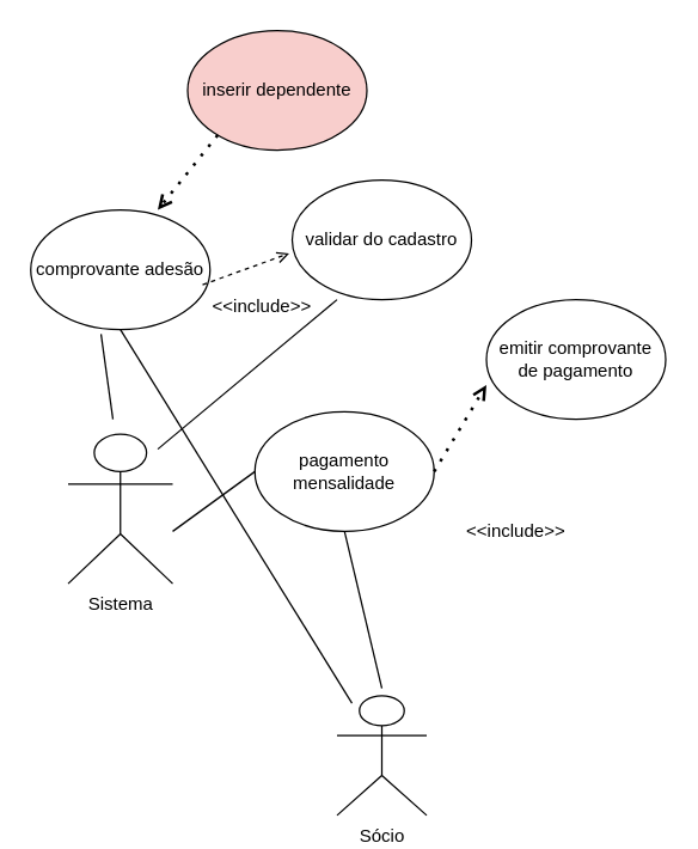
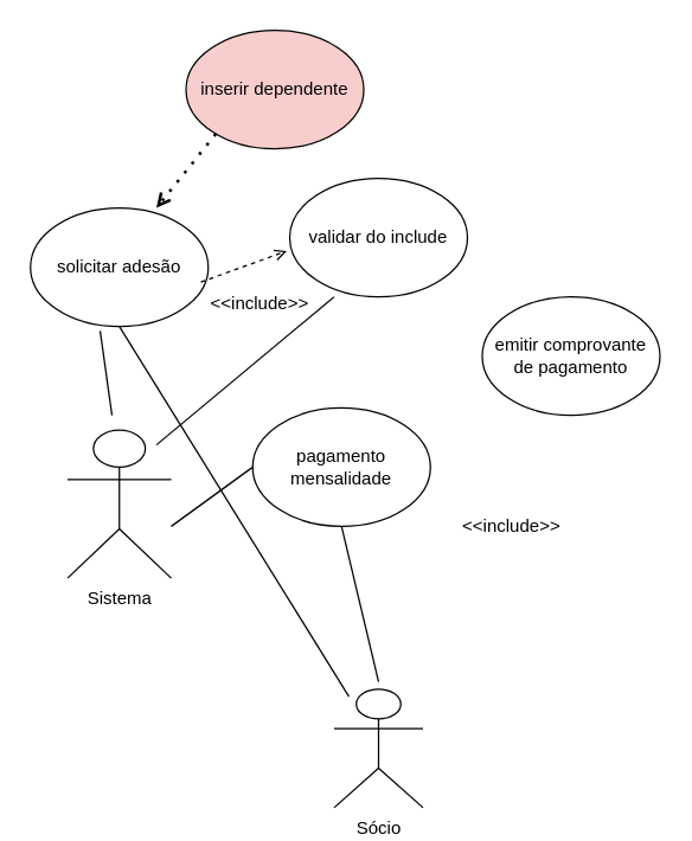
  <mxCell id="0" />
  <mxCell id="1" parent="0" />
  <mxCell id="2" value="&lt;font style=&quot;vertical-align: inherit;&quot;&gt;&lt;font style=&quot;vertical-align: inherit;&quot;&gt;Sistema&lt;/font&gt;&lt;/font&gt;" style="shape=umlActor;verticalLabelPosition=bottom;verticalAlign=top;html=1;outlineConnect=0;" parent="1" vertex="1"><mxGeometry x="45" y="290" width="70" height="100" as="geometry" /></mxCell>
- <mxCell id="3" value="&lt;font style=&quot;vertical-align: inherit;&quot;&gt;&lt;font style=&quot;vertical-align: inherit;&quot;&gt;&lt;font style=&quot;vertical-align: inherit;&quot;&gt;&lt;font style=&quot;vertical-align: inherit;&quot;&gt;&lt;font style=&quot;vertical-align: inherit;&quot;&gt;&lt;font style=&quot;vertical-align: inherit;&quot;&gt;&lt;font style=&quot;vertical-align: inherit;&quot;&gt;&lt;font style=&quot;vertical-align: inherit;&quot;&gt;comprovante adesão&lt;/font&gt;&lt;/font&gt;&lt;/font&gt;&lt;/font&gt;&lt;/font&gt;&lt;/font&gt;&lt;/font&gt;&lt;/font&gt;" style="ellipse;whiteSpace=wrap;html=1;" parent="1" vertex="1"><mxGeometry x="20" y="140" width="120" height="80" as="geometry" /></mxCell>
+ <mxCell id="3" value="&lt;font style=&quot;vertical-align: inherit;&quot;&gt;&lt;font style=&quot;vertical-align: inherit;&quot;&gt;&lt;font style=&quot;vertical-align: inherit;&quot;&gt;&lt;font style=&quot;vertical-align: inherit;&quot;&gt;&lt;font style=&quot;vertical-align: inherit;&quot;&gt;&lt;font style=&quot;vertical-align: inherit;&quot;&gt;&lt;font style=&quot;vertical-align: inherit;&quot;&gt;&lt;font style=&quot;vertical-align: inherit;&quot;&gt;solicitar adesão&lt;/font&gt;&lt;/font&gt;&lt;/font&gt;&lt;/font&gt;&lt;/font&gt;&lt;/font&gt;&lt;/font&gt;&lt;/font&gt;" style="ellipse;whiteSpace=wrap;html=1;" parent="1" vertex="1"><mxGeometry x="20" y="140" width="120" height="80" as="geometry" /></mxCell>
  <mxCell id="4" value="&lt;font style=&quot;vertical-align: inherit;&quot;&gt;&lt;font style=&quot;vertical-align: inherit;&quot;&gt;inserir dependente&lt;/font&gt;&lt;/font&gt;" style="ellipse;whiteSpace=wrap;html=1;fillColor=#f8cecc;" parent="1" vertex="1"><mxGeometry x="125" y="20" width="120" height="80" as="geometry" /></mxCell>
  <mxCell id="5" value="" style="endArrow=open;dashed=1;html=1;dashPattern=1 3;strokeWidth=2;rounded=0;endFill=0;" parent="1" edge="1" source="4"><mxGeometry width="50" height="50" relative="1" as="geometry"><mxPoint x="65" y="40" as="sourcePoint" /><mxPoint x="105" y="140" as="targetPoint" /><Array as="points"><mxPoint x="145" y="90" /><mxPoint x="105" y="140" /></Array></mxGeometry></mxCell>
  <mxCell id="6" value="&lt;font style=&quot;vertical-align: inherit;&quot;&gt;&lt;font style=&quot;vertical-align: inherit;&quot;&gt;pagamento mensalidade&lt;/font&gt;&lt;/font&gt;" style="ellipse;whiteSpace=wrap;html=1;" parent="1" vertex="1"><mxGeometry x="170" y="275" width="120" height="80" as="geometry" /></mxCell>
- <mxCell id="7" value="&lt;font style=&quot;vertical-align: inherit;&quot;&gt;&lt;font style=&quot;vertical-align: inherit;&quot;&gt;validar do cadastro&lt;/font&gt;&lt;/font&gt;" style="ellipse;whiteSpace=wrap;html=1;" parent="1" vertex="1"><mxGeometry x="195" y="120" width="120" height="80" as="geometry" /></mxCell>
+ <mxCell id="7" value="&lt;font style=&quot;vertical-align: inherit;&quot;&gt;&lt;font style=&quot;vertical-align: inherit;&quot;&gt;validar do include&lt;/font&gt;&lt;/font&gt;" style="ellipse;whiteSpace=wrap;html=1;" parent="1" vertex="1"><mxGeometry x="195" y="120" width="120" height="80" as="geometry" /></mxCell>
  <mxCell id="8" value="" style="endArrow=none;html=1;rounded=0;entryX=0.392;entryY=1.038;entryDx=0;entryDy=0;entryPerimeter=0;" parent="1" target="3" edge="1"><mxGeometry width="50" height="50" relative="1" as="geometry"><mxPoint x="75" y="280" as="sourcePoint" /><mxPoint x="105" y="230" as="targetPoint" /></mxGeometry></mxCell>
  <mxCell id="9" value="" style="endArrow=none;html=1;rounded=0;entryX=0;entryY=0.5;entryDx=0;entryDy=0;" parent="1" target="6" edge="1"><mxGeometry width="50" height="50" relative="1" as="geometry"><mxPoint x="115" y="355" as="sourcePoint" /><mxPoint x="165" y="305" as="targetPoint" /></mxGeometry></mxCell>
  <mxCell id="10" value="&lt;font style=&quot;vertical-align: inherit;&quot;&gt;&lt;font style=&quot;vertical-align: inherit;&quot;&gt;emitir comprovante de pagamento&lt;/font&gt;&lt;/font&gt;" style="ellipse;whiteSpace=wrap;html=1;" parent="1" vertex="1"><mxGeometry x="325" y="200" width="120" height="80" as="geometry" /></mxCell>
- <mxCell id="11" value="" style="endArrow=open;dashed=1;html=1;dashPattern=1 3;strokeWidth=2;rounded=0;exitX=1;exitY=0.5;exitDx=0;exitDy=0;entryX=0;entryY=0.713;entryDx=0;entryDy=0;entryPerimeter=0;endFill=0;" parent="1" source="6" target="10" edge="1"><mxGeometry width="50" height="50" relative="1" as="geometry"><mxPoint x="365" y="380" as="sourcePoint" /><mxPoint x="415" y="330" as="targetPoint" /></mxGeometry></mxCell>
  <mxCell id="12" value="&lt;font style=&quot;vertical-align: inherit;&quot;&gt;&lt;font style=&quot;vertical-align: inherit;&quot;&gt;Sócio&lt;/font&gt;&lt;/font&gt;" style="shape=umlActor;verticalLabelPosition=bottom;verticalAlign=top;html=1;outlineConnect=0;" parent="1" vertex="1"><mxGeometry x="225" y="465" width="60" height="80" as="geometry" /></mxCell>
  <mxCell id="13" value="" style="endArrow=none;html=1;rounded=0;exitX=0.5;exitY=1;exitDx=0;exitDy=0;" parent="1" source="3" edge="1"><mxGeometry width="50" height="50" relative="1" as="geometry"><mxPoint x="435" y="530" as="sourcePoint" /><mxPoint x="235" y="470" as="targetPoint" /><Array as="points"><mxPoint x="235" y="470" /></Array></mxGeometry></mxCell>
  <mxCell id="14" value="" style="endArrow=none;html=1;rounded=0;entryX=0.5;entryY=1;entryDx=0;entryDy=0;" parent="1" target="6" edge="1"><mxGeometry width="50" height="50" relative="1" as="geometry"><mxPoint x="255" y="460" as="sourcePoint" /><mxPoint x="295" y="410" as="targetPoint" /></mxGeometry></mxCell>
  <mxCell id="15" value="&amp;lt;&amp;lt;include&amp;gt;&amp;gt;" style="text;html=1;strokeColor=none;fillColor=none;align=center;verticalAlign=middle;whiteSpace=wrap;rounded=0;" vertex="1" parent="1"><mxGeometry x="315" y="340" width="60" height="30" as="geometry" /></mxCell>
  <mxCell id="16" value="" style="endArrow=open;dashed=1;html=1;rounded=0;entryX=-0.017;entryY=0.613;entryDx=0;entryDy=0;entryPerimeter=0;endFill=0;" edge="1" parent="1" target="7"><mxGeometry width="50" height="50" relative="1" as="geometry"><mxPoint x="135" y="190" as="sourcePoint" /><mxPoint x="185" y="140" as="targetPoint" /></mxGeometry></mxCell>
  <mxCell id="17" value="&amp;lt;&amp;lt;include&amp;gt;&amp;gt;" style="text;html=1;strokeColor=none;fillColor=none;align=center;verticalAlign=middle;whiteSpace=wrap;rounded=0;" vertex="1" parent="1"><mxGeometry x="145" y="190" width="60" height="30" as="geometry" /></mxCell>
  <mxCell id="18" value="" style="endArrow=none;html=1;rounded=0;entryX=0.25;entryY=1;entryDx=0;entryDy=0;entryPerimeter=0;" edge="1" parent="1" target="7"><mxGeometry width="50" height="50" relative="1" as="geometry"><mxPoint x="105" y="300" as="sourcePoint" /><mxPoint x="155" y="250" as="targetPoint" /></mxGeometry></mxCell>
